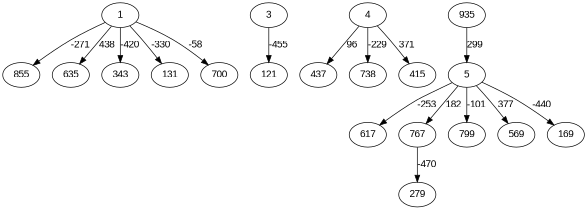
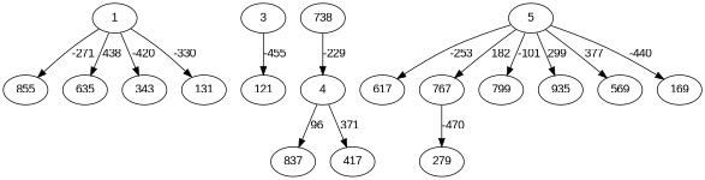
  digraph {
    fontname="Liberation Sans"
    node [fontname="Liberation Sans"]
    edge [fontname="Liberation Sans"]
    1
    855
    635
    343
    131
-   700
    3
    121
    4
-   437
+   437 [label=837]
    738
-   417 [label=415]
+   417
    5
    617
    767
    799
    935
    569
    169
    279
    1 -> 855 [label=-271]
    1 -> 635 [label=438]
    1 -> 343 [label=-420]
    1 -> 131 [label=-330]
-   1 -> 700 [label=-58]
    3 -> 121 [label=-455]
    4 -> 437 [label=96]
-   4 -> 738 [label=-229]
+   738 -> 4 [label=-229]
    4 -> 417 [label=371]
    5 -> 617 [label=-253]
    5 -> 767 [label=182]
    5 -> 799 [label=-101]
-   935 -> 5 [label=299]
+   5 -> 935 [label=299]
    5 -> 569 [label=377]
    5 -> 169 [label=-440]
    767 -> 279 [label=-470]
  }
